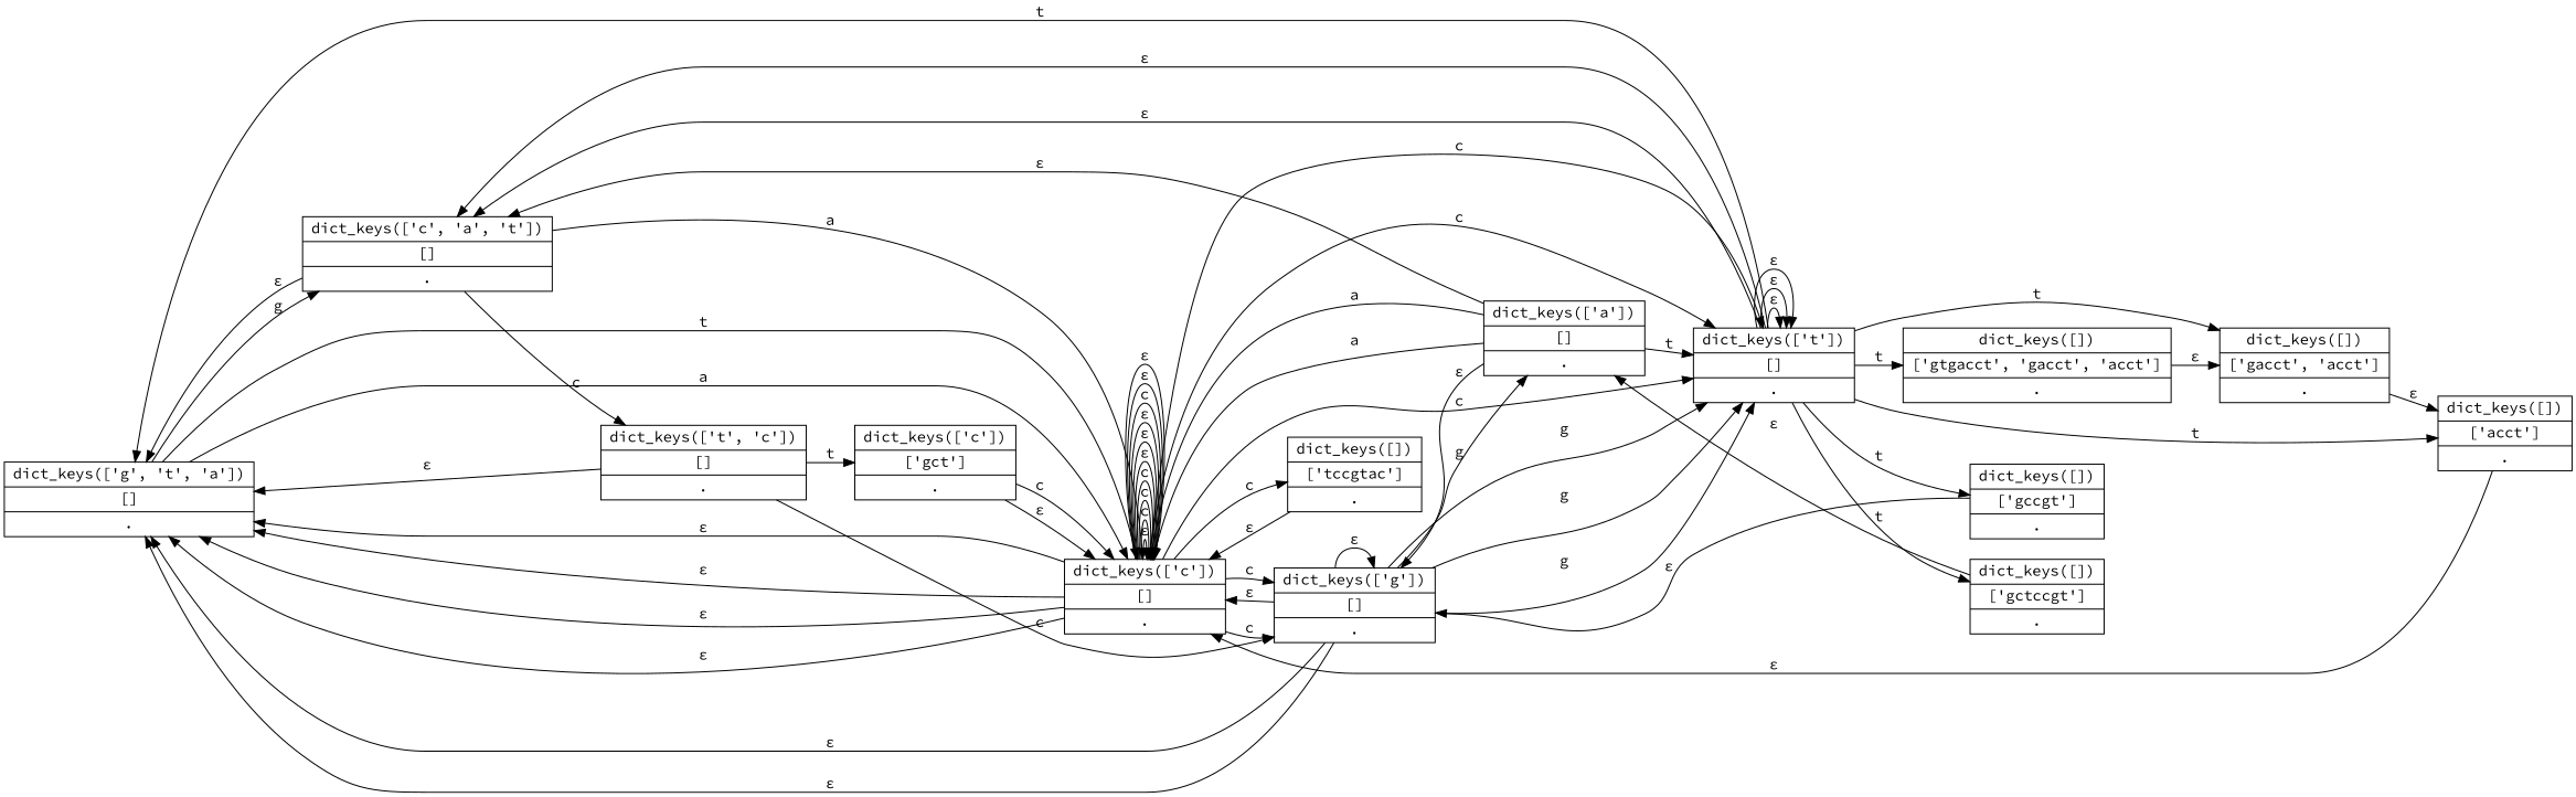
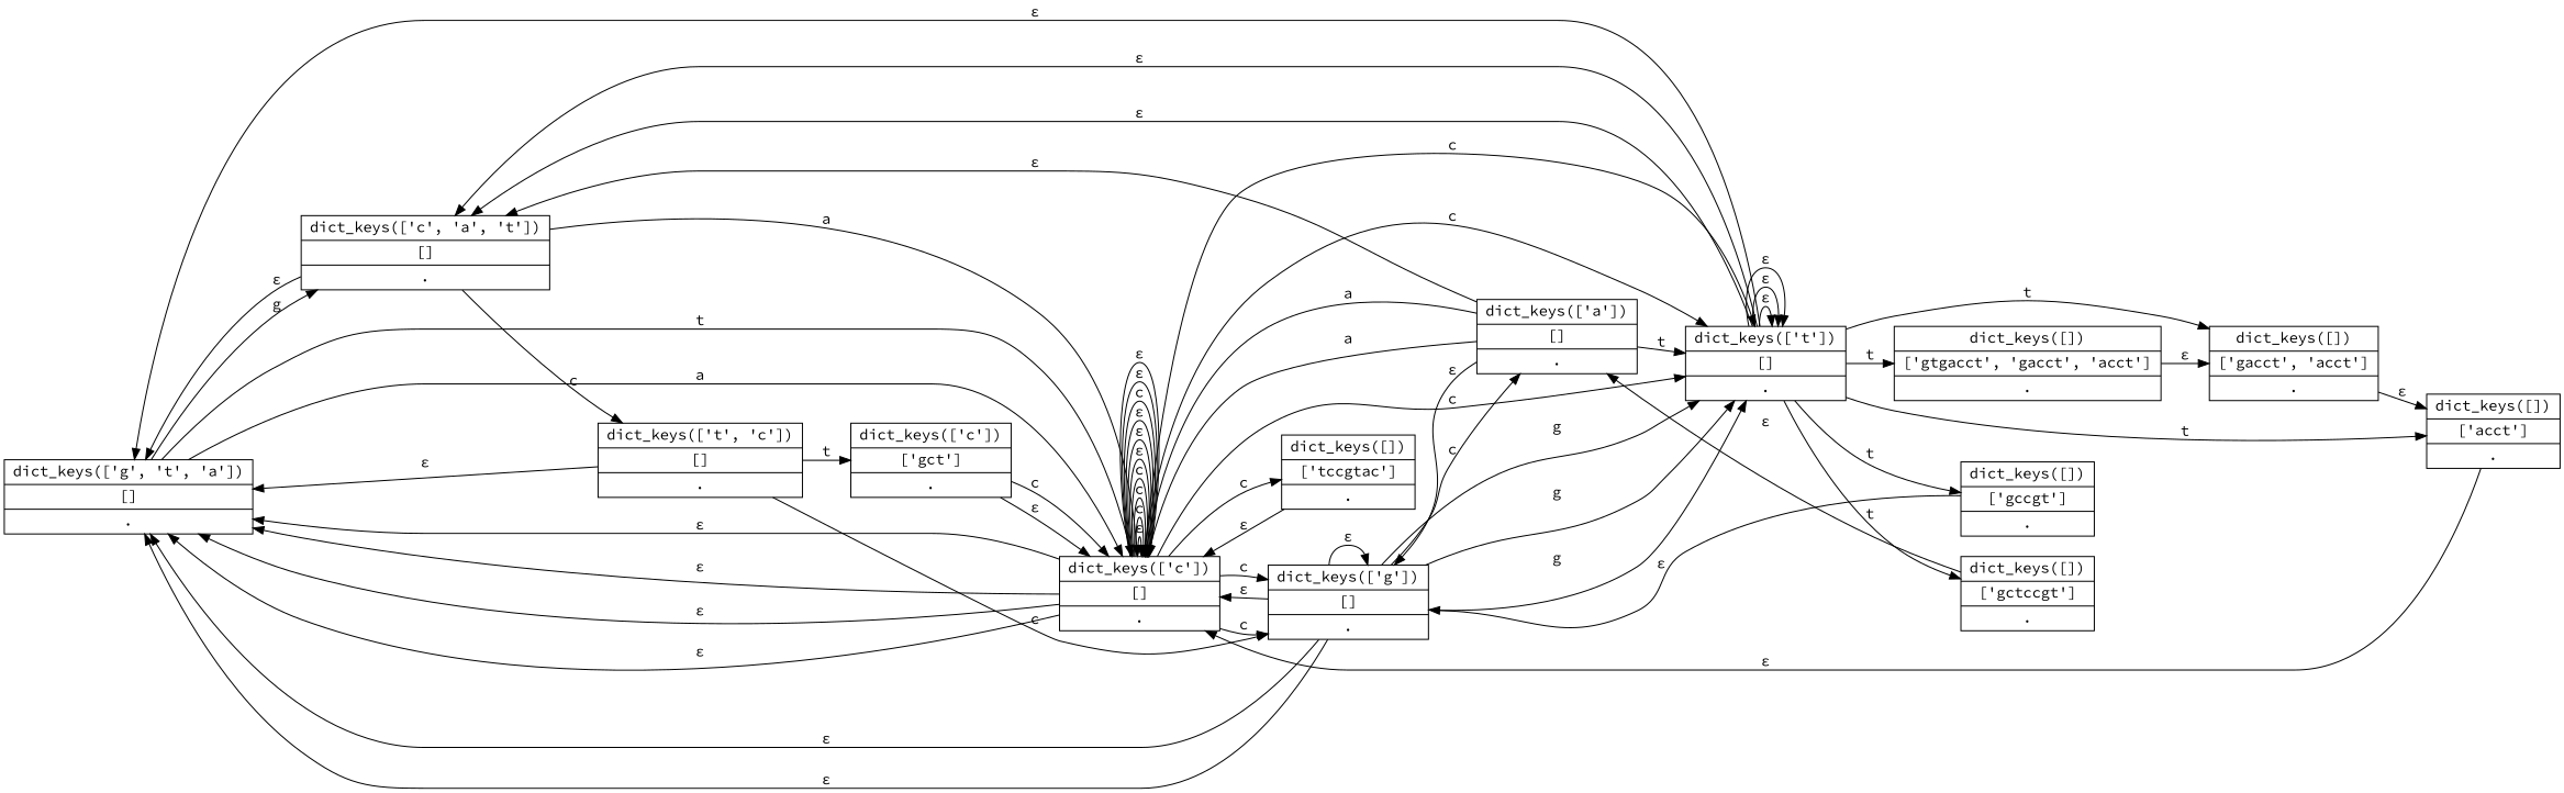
  digraph {
    fontname="Source Code Pro"
    rankdir=LR
    node [fontname="Source Code Pro" shape=record]
    edge [fontname="Source Code Pro"]
    n1 [label="<f0> dict_keys(['g', 't', 'a'])|<f1> []|<f2>."]
    n2 [label="<f0> dict_keys(['c', 'a', 't'])|<f1> []|<f2>."]
    n3 [label="<f0> dict_keys(['c'])|<f1> []|<f2>."]
    n4 [label="<f0> dict_keys(['t', 'c'])|<f1> []|<f2>."]
    n5 [label="<f0> dict_keys(['g'])|<f1> []|<f2>."]
    n6 [label="<f0> dict_keys(['t'])|<f1> []|<f2>."]
    n7 [label="<f0> dict_keys([])|<f1> ['tccgtac']|<f2>."]
    n8 [label="<f0> dict_keys(['c'])|<f1> ['gct']|<f2>."]
    n9 [label="<f0> dict_keys(['a'])|<f1> []|<f2>."]
    n10 [label="<f0> dict_keys([])|<f1> ['acct']|<f2>."]
    n11 [label="<f0> dict_keys([])|<f1> ['gccgt']|<f2>."]
    n12 [label="<f0> dict_keys([])|<f1> ['gacct', 'acct']|<f2>."]
    n13 [label="<f0> dict_keys([])|<f1> ['gctccgt']|<f2>."]
    n14 [label="<f0> dict_keys([])|<f1> ['gtgacct', 'gacct', 'acct']|<f2>."]
    n1 -> n2 [label=g]
    n1 -> n3 [label=t]
    n1 -> n3 [label=a]
    n2 -> n1 [label="ε"]
    n2 -> n3 [label=a]
    n2 -> n4 [label=c]
    n3 -> n1 [label="ε"]
    n3 -> n1 [label="ε"]
    n3 -> n1 [label="ε"]
    n3 -> n1 [label="ε"]
    n3 -> n3 [label="ε"]
    n3 -> n3 [label=c]
    n3 -> n3 [label=c]
    n3 -> n3 [label=c]
    n3 -> n3 [label="ε"]
    n3 -> n3 [label="ε"]
    n3 -> n3 [label="ε"]
    n3 -> n3 [label=c]
    n3 -> n3 [label="ε"]
    n3 -> n3 [label="ε"]
    n3 -> n5 [label=c]
    n3 -> n5 [label=c]
    n3 -> n6 [label=c]
    n3 -> n6 [label=c]
    n3 -> n6 [label=c]
    n3 -> n7 [label=c]
    n4 -> n1 [label="ε"]
    n4 -> n5 [label=c]
    n4 -> n8 [label=t]
    n5 -> n1 [label="ε"]
    n5 -> n1 [label="ε"]
    n5 -> n3 [label="ε"]
    n5 -> n5 [label="ε"]
    n5 -> n6 [label=g]
    n5 -> n6 [label=g]
    n5 -> n6 [label=g]
-   n5 -> n9 [label=g]
-   n6 -> n1 [label=t]
+   n5 -> n9 [label=c]
+   n6 -> n1 [label="ε"]
    n6 -> n2 [label="ε"]
    n6 -> n2 [label="ε"]
    n6 -> n6 [label="ε"]
    n6 -> n6 [label="ε"]
    n6 -> n6 [label="ε"]
    n6 -> n10 [label=t]
    n6 -> n11 [label=t]
    n6 -> n12 [label=t]
    n6 -> n13 [label=t]
    n6 -> n14 [label=t]
    n7 -> n3 [label="ε"]
    n8 -> n3 [label="ε"]
    n8 -> n3 [label=c]
    n9 -> n2 [label="ε"]
    n9 -> n3 [label=a]
    n9 -> n3 [label=a]
    n9 -> n5 [label="ε"]
    n9 -> n6 [label=t]
    n10 -> n3 [label="ε"]
    n11 -> n5 [label="ε"]
    n12 -> n10 [label="ε"]
    n13 -> n9 [label="ε"]
    n14 -> n12 [label="ε"]
  }
